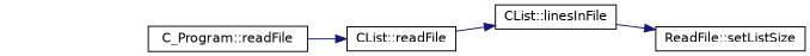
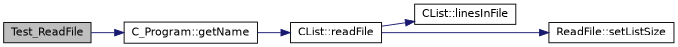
  digraph {
    rankdir=LR
    node [color=black fillcolor=white fontname=Helvetica fontsize=12 shape=record style=filled]
    edge [color=midnightblue fontname=Helvetica fontsize=12 labelfontname=Helvetica labelfontsize=12 style=solid]
-   n2 [height=0.2 label="C_Program::readFile" width=0.4]
+   n1 [fillcolor=grey75 fontcolor=black height=0.2 label=Test_ReadFile width=0.4]
+   n2 [height=0.2 label="C_Program::getName" width=0.4]
    n3 [height=0.2 label="CList::readFile" width=0.4]
    n4 [height=0.2 label="CList::linesInFile" width=0.4]
    n5 [height=0.2 label="ReadFile::setListSize" width=0.4]
+   n1 -> n2
    n2 -> n3
    n3 -> n4
-   n4 -> n5
+   n3 -> n5
  }
